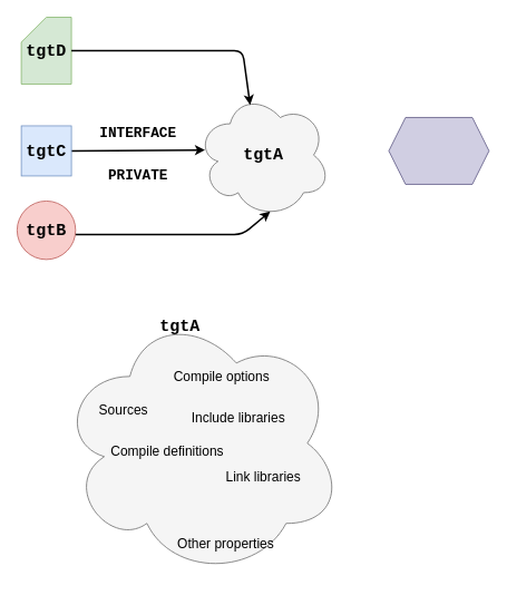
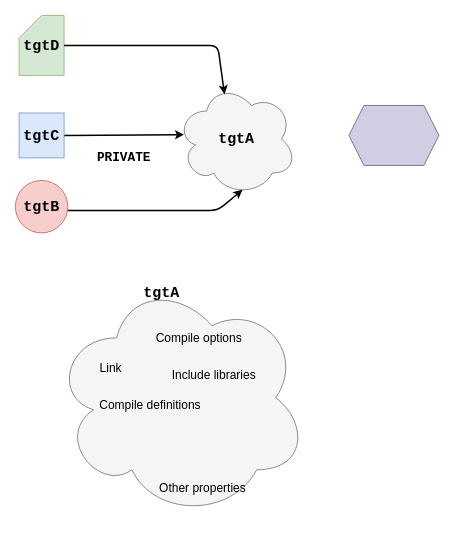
  <mxCell id="0" />
  <mxCell id="1" parent="0" />
  <mxCell id="2" value="" style="ellipse;shape=cloud;whiteSpace=wrap;html=1;fillColor=#f5f5f5;strokeColor=#666666;fontColor=#333333;" vertex="1" parent="1"><mxGeometry x="235" y="110" width="160" height="150" as="geometry" /></mxCell>
  <mxCell id="3" value="" style="shape=card;whiteSpace=wrap;html=1;fillColor=#d5e8d4;strokeColor=#82b366;" vertex="1" parent="1"><mxGeometry x="25" y="20" width="60" height="80" as="geometry" /></mxCell>
  <mxCell id="4" value="" style="ellipse;whiteSpace=wrap;html=1;aspect=fixed;fillColor=#f8cecc;strokeColor=#b85450;" vertex="1" parent="1"><mxGeometry x="20" y="240" width="70" height="70" as="geometry" /></mxCell>
  <mxCell id="5" value="" style="shape=hexagon;perimeter=hexagonPerimeter2;whiteSpace=wrap;html=1;fixedSize=1;fillColor=#d0cee2;strokeColor=#56517e;" vertex="1" parent="1"><mxGeometry x="465" y="140" width="120" height="80" as="geometry" /></mxCell>
  <mxCell id="6" value="" style="endArrow=classic;html=1;entryX=0.55;entryY=0.95;entryDx=0;entryDy=0;entryPerimeter=0;strokeWidth=2;" edge="1" parent="1" target="2"><mxGeometry width="50" height="50" relative="1" as="geometry"><mxPoint x="90" y="280" as="sourcePoint" /><mxPoint x="290" y="240" as="targetPoint" /><Array as="points"><mxPoint x="290" y="280" /></Array></mxGeometry></mxCell>
  <mxCell id="7" value="" style="endArrow=classic;html=1;entryX=0.4;entryY=0.1;entryDx=0;entryDy=0;entryPerimeter=0;strokeWidth=2;" edge="1" parent="1" target="2"><mxGeometry width="50" height="50" relative="1" as="geometry"><mxPoint x="85" y="60" as="sourcePoint" /><mxPoint x="290" y="130" as="targetPoint" /><Array as="points"><mxPoint x="290" y="60" /></Array></mxGeometry></mxCell>
  <mxCell id="8" value="" style="endArrow=classic;html=1;exitX=1;exitY=0.5;exitDx=0;exitDy=0;strokeWidth=2;" edge="1" parent="1" source="9"><mxGeometry width="50" height="50" relative="1" as="geometry"><mxPoint x="90" y="180" as="sourcePoint" /><mxPoint x="245" y="179" as="targetPoint" /></mxGeometry></mxCell>
  <mxCell id="9" value="" style="whiteSpace=wrap;html=1;aspect=fixed;fillColor=#dae8fc;strokeColor=#6c8ebf;" vertex="1" parent="1"><mxGeometry x="25" y="150" width="60" height="60" as="geometry" /></mxCell>
- <mxCell id="10" value="&lt;font style=&quot;font-size: 17px&quot; face=&quot;Courier New&quot;&gt;&lt;b&gt;INTERFACE&lt;/b&gt;&lt;/font&gt;" style="text;html=1;strokeColor=none;fillColor=none;align=center;verticalAlign=middle;whiteSpace=wrap;rounded=0;" vertex="1" parent="1"><mxGeometry x="110" y="150" width="110" height="20" as="geometry" /></mxCell>
  <mxCell id="11" value="&lt;font style=&quot;font-size: 17px&quot; face=&quot;Courier New&quot;&gt;&lt;b&gt;PRIVATE&lt;/b&gt;&lt;/font&gt;" style="text;html=1;strokeColor=none;fillColor=none;align=center;verticalAlign=middle;whiteSpace=wrap;rounded=0;" vertex="1" parent="1"><mxGeometry x="110" y="200" width="110" height="20" as="geometry" /></mxCell>
  <mxCell id="12" value="" style="ellipse;shape=cloud;whiteSpace=wrap;html=1;fillColor=#f5f5f5;strokeColor=#666666;fontColor=#333333;" vertex="1" parent="1"><mxGeometry x="70" y="370" width="340" height="320" as="geometry" /></mxCell>
  <mxCell id="13" value="&lt;b&gt;&lt;font face=&quot;Courier New&quot; style=&quot;font-size: 20px&quot;&gt;tgtA&lt;/font&gt;&lt;/b&gt;" style="text;html=1;strokeColor=none;fillColor=none;align=center;verticalAlign=middle;whiteSpace=wrap;rounded=0;" vertex="1" parent="1"><mxGeometry x="195" y="380" width="40" height="20" as="geometry" /></mxCell>
  <mxCell id="14" value="&lt;b&gt;&lt;font face=&quot;Courier New&quot; style=&quot;font-size: 20px&quot;&gt;tgtA&lt;/font&gt;&lt;/b&gt;" style="text;html=1;strokeColor=none;fillColor=none;align=center;verticalAlign=middle;whiteSpace=wrap;rounded=0;" vertex="1" parent="1"><mxGeometry x="295" y="175" width="40" height="20" as="geometry" /></mxCell>
  <mxCell id="15" value="&lt;b&gt;&lt;font face=&quot;Courier New&quot; style=&quot;font-size: 20px&quot;&gt;tgtB&lt;/font&gt;&lt;/b&gt;" style="text;html=1;strokeColor=none;fillColor=none;align=center;verticalAlign=middle;whiteSpace=wrap;rounded=0;" vertex="1" parent="1"><mxGeometry x="35" y="265" width="40" height="20" as="geometry" /></mxCell>
  <mxCell id="16" value="&lt;b&gt;&lt;font face=&quot;Courier New&quot; style=&quot;font-size: 20px&quot;&gt;tgtC&lt;/font&gt;&lt;/b&gt;" style="text;html=1;strokeColor=none;fillColor=none;align=center;verticalAlign=middle;whiteSpace=wrap;rounded=0;" vertex="1" parent="1"><mxGeometry x="35" y="170" width="40" height="20" as="geometry" /></mxCell>
  <mxCell id="17" value="&lt;b&gt;&lt;font face=&quot;Courier New&quot; style=&quot;font-size: 20px&quot;&gt;tgtD&lt;/font&gt;&lt;/b&gt;" style="text;html=1;strokeColor=none;fillColor=none;align=center;verticalAlign=middle;whiteSpace=wrap;rounded=0;" vertex="1" parent="1"><mxGeometry x="35" y="50" width="40" height="20" as="geometry" /></mxCell>
- <mxCell id="18" value="&lt;font style=&quot;font-size: 16px;&quot;&gt;Sources&lt;/font&gt;" style="text;html=1;strokeColor=none;fillColor=none;align=center;verticalAlign=middle;whiteSpace=wrap;rounded=0;fontSize=16;fontStyle=0" vertex="1" parent="1"><mxGeometry x="100" y="480" width="95" height="20" as="geometry" /></mxCell>
+ <mxCell id="18" value="&lt;font style=&quot;font-size: 16px;&quot;&gt;Link&lt;/font&gt;" style="text;html=1;strokeColor=none;fillColor=none;align=center;verticalAlign=middle;whiteSpace=wrap;rounded=0;fontSize=16;fontStyle=0" vertex="1" parent="1"><mxGeometry x="100" y="480" width="95" height="20" as="geometry" /></mxCell>
  <mxCell id="19" value="&lt;font style=&quot;font-size: 16px;&quot;&gt;Compile options&lt;/font&gt;" style="text;html=1;strokeColor=none;fillColor=none;align=center;verticalAlign=middle;whiteSpace=wrap;rounded=0;fontSize=16;fontStyle=0" vertex="1" parent="1"><mxGeometry x="185" y="440" width="160" height="20" as="geometry" /></mxCell>
  <mxCell id="20" value="&lt;font style=&quot;font-size: 16px;&quot;&gt;Compile definitions&lt;/font&gt;" style="text;html=1;strokeColor=none;fillColor=none;align=center;verticalAlign=middle;whiteSpace=wrap;rounded=0;fontSize=16;fontStyle=0" vertex="1" parent="1"><mxGeometry x="105" y="530" width="190" height="20" as="geometry" /></mxCell>
  <mxCell id="21" value="&lt;font style=&quot;font-size: 16px;&quot;&gt;Include libraries&lt;/font&gt;" style="text;html=1;strokeColor=none;fillColor=none;align=center;verticalAlign=middle;whiteSpace=wrap;rounded=0;fontSize=16;fontStyle=0" vertex="1" parent="1"><mxGeometry x="200" y="490" width="170" height="20" as="geometry" /></mxCell>
- <mxCell id="22" value="&lt;font style=&quot;font-size: 16px;&quot;&gt;Link libraries&lt;/font&gt;" style="text;html=1;strokeColor=none;fillColor=none;align=center;verticalAlign=middle;whiteSpace=wrap;rounded=0;fontSize=16;fontStyle=0" vertex="1" parent="1"><mxGeometry x="250" y="560" width="130" height="20" as="geometry" /></mxCell>
  <mxCell id="23" style="edgeStyle=orthogonalEdgeStyle;rounded=0;orthogonalLoop=1;jettySize=auto;html=1;exitX=0.5;exitY=1;exitDx=0;exitDy=0;strokeWidth=2;" edge="1" parent="1" source="19" target="19"><mxGeometry relative="1" as="geometry" /></mxCell>
  <mxCell id="24" value="&lt;font style=&quot;font-size: 16px&quot;&gt;Other properties&lt;/font&gt;" style="text;html=1;strokeColor=none;fillColor=none;align=center;verticalAlign=middle;whiteSpace=wrap;rounded=0;fontSize=16;fontStyle=0" vertex="1" parent="1"><mxGeometry x="205" y="640" width="130" height="20" as="geometry" /></mxCell>
